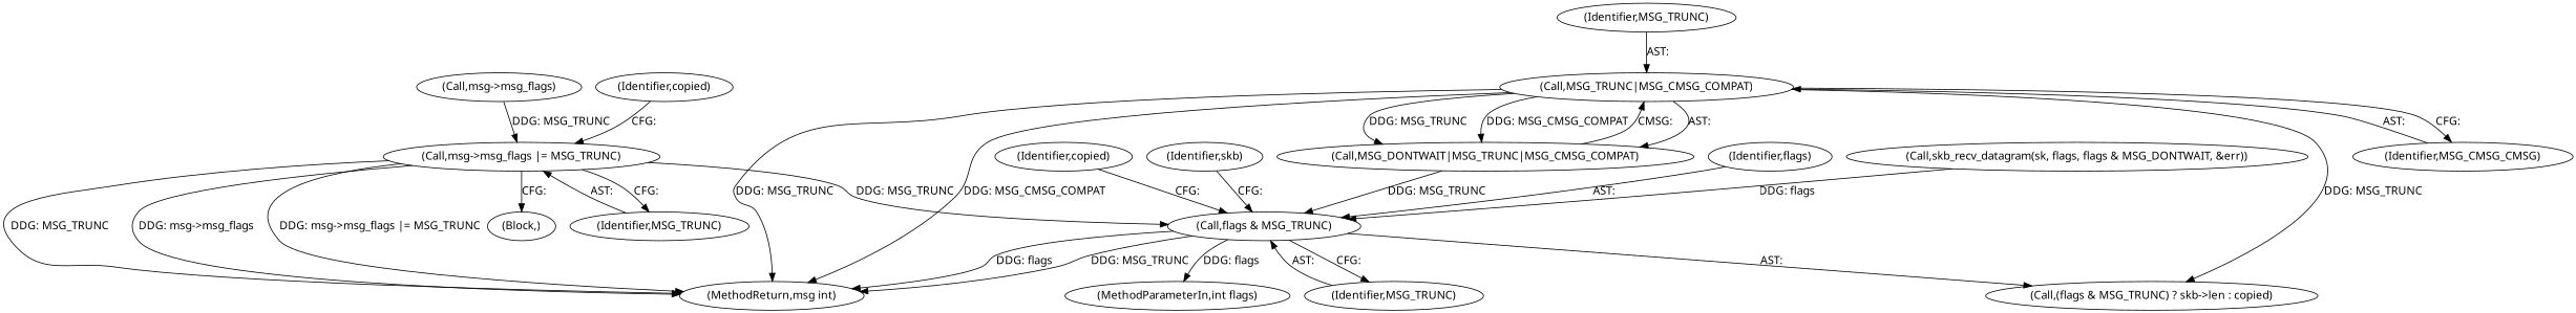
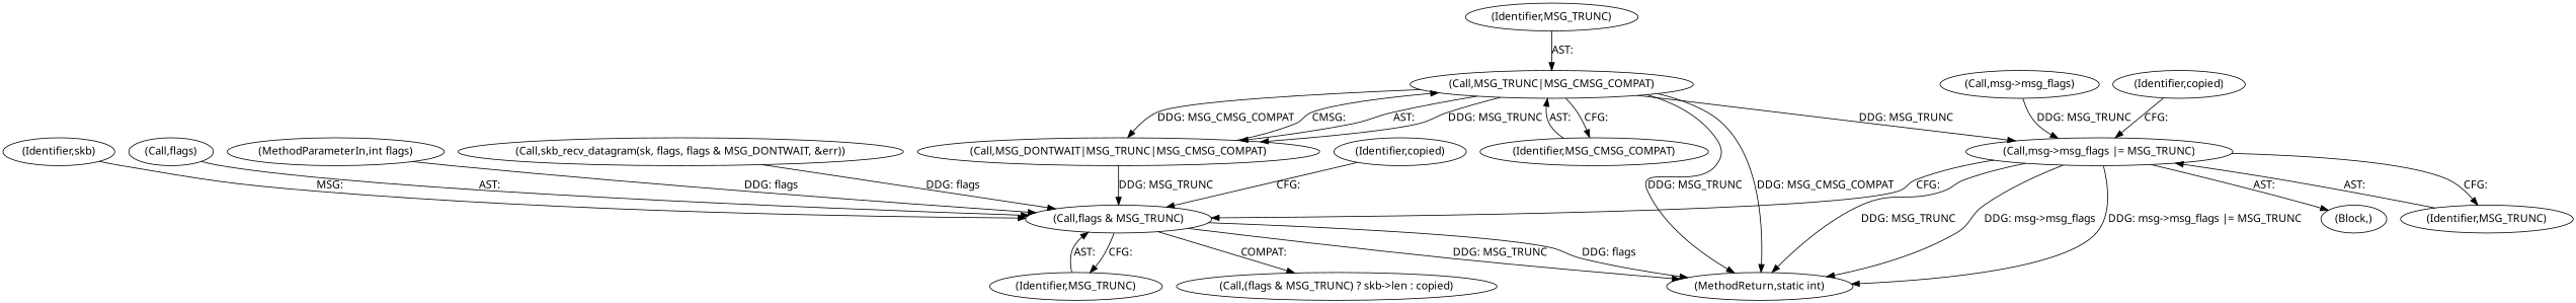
  digraph {
    fontname="Noto Sans"
    node [fontname="Noto Sans"]
    edge [fontname="Noto Sans"]
    n1 [label="(Call,msg->msg_flags |= MSG_TRUNC)"]
    n2 [label="(Call,flags & MSG_TRUNC)"]
    n3 [label="(Block,)"]
    n4 [label="(Identifier,MSG_TRUNC)"]
-   n5 [label="(MethodReturn,msg int)"]
+   n5 [label="(MethodReturn,static int)"]
    n6 [label="(Call,(flags & MSG_TRUNC) ? skb->len : copied)"]
    n7 [label="(Identifier,MSG_TRUNC)"]
    n8 [label="(Call,MSG_TRUNC|MSG_CMSG_COMPAT)"]
    n9 [label="(Call,MSG_DONTWAIT|MSG_TRUNC|MSG_CMSG_COMPAT)"]
-   n10 [label="(Identifier,MSG_CMSG_CMSG)"]
-   n11 [label="(Identifier,flags)"]
+   n10 [label="(Identifier,MSG_CMSG_COMPAT)"]
+   n11 [label="(Call,flags)"]
    n12 [label="(MethodParameterIn,int flags)"]
    n13 [label="(Call,skb_recv_datagram(sk, flags, flags & MSG_DONTWAIT, &err))"]
    n14 [label="(Identifier,copied)"]
    n15 [label="(Identifier,copied)"]
    n16 [label="(Identifier,skb)"]
    n17 [label="(Call,msg->msg_flags)"]
    n18 [label="(Identifier,MSG_TRUNC)"]
-   n1 -> n2 [label="DDG: MSG_TRUNC"]
-   n1 -> n3 [label="CFG: "]
+   n1 -> n2 [label="CFG: "]
+   n1 -> n3 [label="AST: "]
    n1 -> n4 [label="CFG: "]
    n1 -> n5 [label="DDG: MSG_TRUNC"]
    n1 -> n5 [label="DDG: msg->msg_flags"]
    n1 -> n5 [label="DDG: msg->msg_flags |= MSG_TRUNC"]
    n2 -> n5 [label="DDG: MSG_TRUNC"]
    n2 -> n5 [label="DDG: flags"]
-   n2 -> n6 [label="AST: "]
+   n2 -> n6 [label="COMPAT: "]
    n2 -> n7 [label="CFG: "]
    n4 -> n1 [label="AST: "]
    n7 -> n2 [label="AST: "]
-   n8 -> n6 [label="DDG: MSG_TRUNC"]
+   n8 -> n1 [label="DDG: MSG_TRUNC"]
    n8 -> n5 [label="DDG: MSG_TRUNC"]
    n8 -> n5 [label="DDG: MSG_CMSG_COMPAT"]
    n8 -> n9 [label="AST: "]
    n8 -> n9 [label="DDG: MSG_TRUNC"]
    n8 -> n9 [label="DDG: MSG_CMSG_COMPAT"]
    n8 -> n10 [label="CFG: "]
    n9 -> n2 [label="DDG: MSG_TRUNC"]
    n9 -> n8 [label="CMSG: "]
    n10 -> n8 [label="AST: "]
    n11 -> n2 [label="AST: "]
-   n2 -> n12 [label="DDG: flags"]
+   n12 -> n2 [label="DDG: flags"]
    n13 -> n2 [label="DDG: flags"]
    n14 -> n1 [label="CFG: "]
    n15 -> n2 [label="CFG: "]
-   n16 -> n2 [label="CFG: "]
+   n16 -> n2 [label="MSG: "]
    n17 -> n1 [label="DDG: MSG_TRUNC"]
    n18 -> n8 [label="AST: "]
  }
